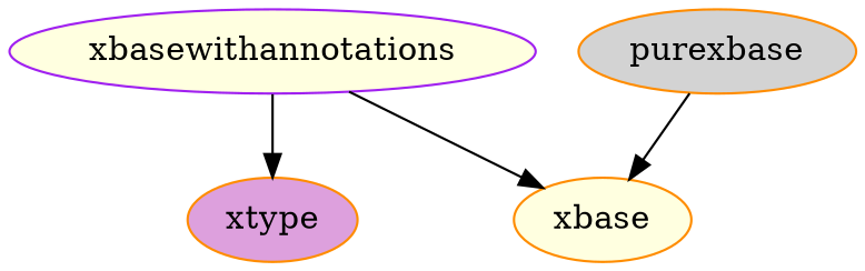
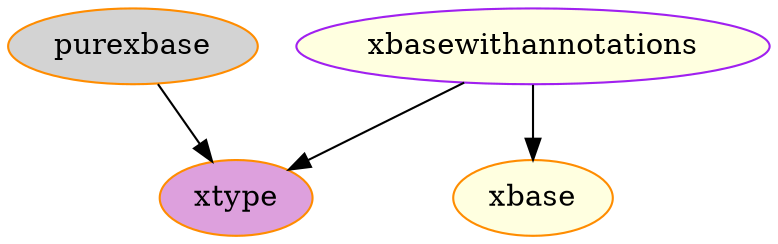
  digraph {
    node [color=darkorange fillcolor=lightyellow style=filled]
    edge [style=solid]
    xtype [fillcolor=plum]
    purexbase [fillcolor=lightgrey]
    xbase
    xbasewithannotations [color=purple]
-   purexbase -> xbase
+   purexbase -> xtype
    xbasewithannotations -> xtype
    xbasewithannotations -> xbase
  }
